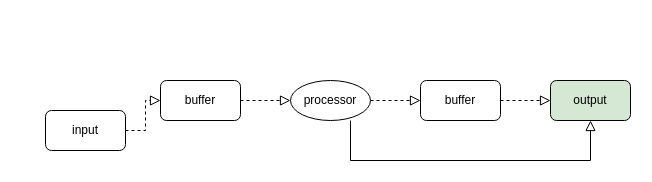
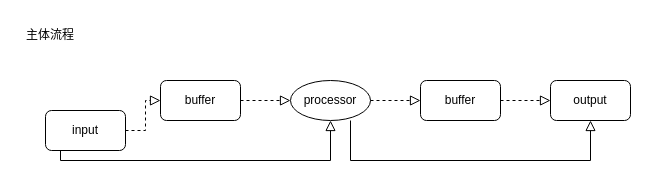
  <mxCell id="0" />
  <mxCell id="1" parent="0" />
+ <mxCell id="2" value="主体流程" style="text;html=1;strokeColor=none;fillColor=none;align=center;verticalAlign=middle;whiteSpace=wrap;rounded=0;" vertex="1" parent="1"><mxGeometry x="20" y="20" width="60" height="30" as="geometry" /></mxCell>
  <mxCell id="3" value="" style="group" vertex="1" connectable="0" parent="1"><mxGeometry x="20" y="80" width="610" height="80" as="geometry" /></mxCell>
  <mxCell id="4" value="input&lt;br&gt;" style="rounded=1;whiteSpace=wrap;html=1;fontSize=12;glass=0;strokeWidth=1;shadow=0;" parent="3" vertex="1"><mxGeometry x="25" y="30" width="80" height="40" as="geometry" /></mxCell>
  <mxCell id="5" value="buffer" style="rounded=1;whiteSpace=wrap;html=1;fontSize=12;glass=0;strokeWidth=1;shadow=0;" vertex="1" parent="3"><mxGeometry x="140" width="80" height="40" as="geometry" /></mxCell>
  <mxCell id="6" value="" style="rounded=0;html=1;jettySize=auto;orthogonalLoop=1;fontSize=11;endArrow=block;endFill=0;endSize=8;strokeWidth=1;shadow=0;labelBackgroundColor=none;edgeStyle=orthogonalEdgeStyle;entryX=0;entryY=0.5;entryDx=0;entryDy=0;dashed=1;" parent="3" source="4" target="5" edge="1"><mxGeometry relative="1" as="geometry"><mxPoint x="100" y="50" as="targetPoint" /></mxGeometry></mxCell>
  <mxCell id="7" value="processor" style="ellipse;whiteSpace=wrap;html=1;fontSize=12;glass=0;strokeWidth=1;shadow=0;" vertex="1" parent="3"><mxGeometry x="270" width="80" height="40" as="geometry" /></mxCell>
  <mxCell id="8" value="" style="rounded=0;html=1;jettySize=auto;orthogonalLoop=1;fontSize=11;endArrow=block;endFill=0;endSize=8;strokeWidth=1;shadow=0;labelBackgroundColor=none;edgeStyle=orthogonalEdgeStyle;exitX=1;exitY=0.5;exitDx=0;exitDy=0;entryX=0;entryY=0.5;entryDx=0;entryDy=0;dashed=1;" edge="1" parent="3" source="5" target="7"><mxGeometry relative="1" as="geometry"><mxPoint x="40" y="30" as="sourcePoint" /><mxPoint x="250" y="70" as="targetPoint" /></mxGeometry></mxCell>
  <mxCell id="9" value="buffer" style="rounded=1;whiteSpace=wrap;html=1;fontSize=12;glass=0;strokeWidth=1;shadow=0;" vertex="1" parent="3"><mxGeometry x="400" width="80" height="40" as="geometry" /></mxCell>
  <mxCell id="10" value="" style="rounded=0;html=1;jettySize=auto;orthogonalLoop=1;fontSize=11;endArrow=block;endFill=0;endSize=8;strokeWidth=1;shadow=0;labelBackgroundColor=none;edgeStyle=orthogonalEdgeStyle;exitX=1;exitY=0.5;exitDx=0;exitDy=0;entryX=0;entryY=0.5;entryDx=0;entryDy=0;dashed=1;" edge="1" parent="3" source="7" target="9"><mxGeometry relative="1" as="geometry"><mxPoint x="210" y="30" as="sourcePoint" /><mxPoint x="280" y="30" as="targetPoint" /></mxGeometry></mxCell>
- <mxCell id="11" value="output" style="rounded=1;whiteSpace=wrap;html=1;fontSize=12;glass=0;strokeWidth=1;shadow=0;fillColor=#d5e8d4;" vertex="1" parent="3"><mxGeometry x="530" width="80" height="40" as="geometry" /></mxCell>
+ <mxCell id="11" value="output" style="rounded=1;whiteSpace=wrap;html=1;fontSize=12;glass=0;strokeWidth=1;shadow=0;" vertex="1" parent="3"><mxGeometry x="530" width="80" height="40" as="geometry" /></mxCell>
  <mxCell id="12" value="" style="rounded=0;html=1;jettySize=auto;orthogonalLoop=1;fontSize=11;endArrow=block;endFill=0;endSize=8;strokeWidth=1;shadow=0;labelBackgroundColor=none;edgeStyle=orthogonalEdgeStyle;entryX=0;entryY=0.5;entryDx=0;entryDy=0;exitX=1;exitY=0.5;exitDx=0;exitDy=0;dashed=1;" edge="1" parent="3" source="9" target="11"><mxGeometry relative="1" as="geometry"><mxPoint x="490" y="20" as="sourcePoint" /><mxPoint x="410" y="30" as="targetPoint" /></mxGeometry></mxCell>
+ <mxCell id="13" value="" style="rounded=0;html=1;jettySize=auto;orthogonalLoop=1;fontSize=11;endArrow=block;endFill=0;endSize=8;strokeWidth=1;shadow=0;labelBackgroundColor=none;edgeStyle=orthogonalEdgeStyle;entryX=0.5;entryY=1;entryDx=0;entryDy=0;exitX=0.5;exitY=1;exitDx=0;exitDy=0;" edge="1" parent="3" source="4" target="7"><mxGeometry relative="1" as="geometry"><mxPoint x="90" y="30" as="sourcePoint" /><mxPoint x="150" y="30" as="targetPoint" /><Array as="points"><mxPoint x="40" y="80" /><mxPoint x="310" y="80" /></Array></mxGeometry></mxCell>
  <mxCell id="14" value="" style="rounded=0;html=1;jettySize=auto;orthogonalLoop=1;fontSize=11;endArrow=block;endFill=0;endSize=8;strokeWidth=1;shadow=0;labelBackgroundColor=none;edgeStyle=orthogonalEdgeStyle;entryX=0.5;entryY=1;entryDx=0;entryDy=0;" edge="1" parent="3" target="11"><mxGeometry relative="1" as="geometry"><mxPoint x="330" y="40" as="sourcePoint" /><mxPoint x="320" y="50" as="targetPoint" /><Array as="points"><mxPoint x="330" y="80" /><mxPoint x="570" y="80" /></Array></mxGeometry></mxCell>
